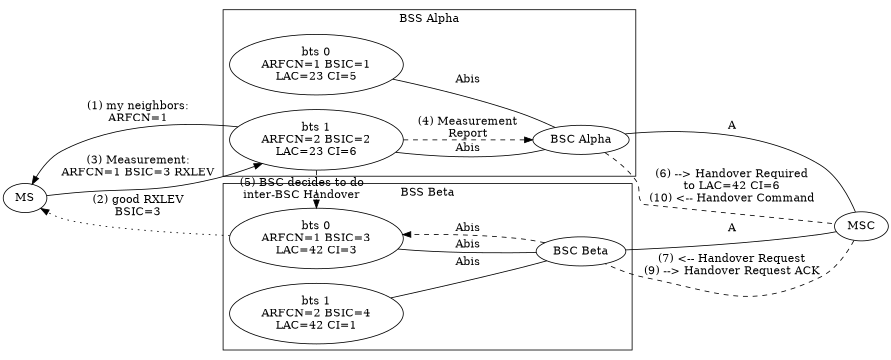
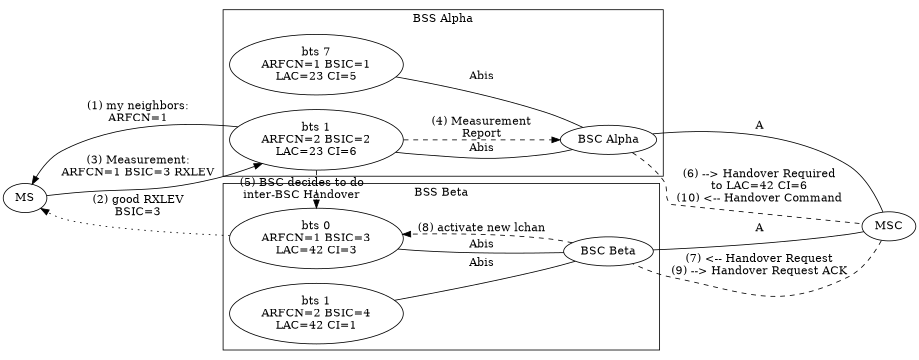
  digraph {
    rankdir=LR
    edge [arrowhead=none]
-   n1 [label="bts 0\nARFCN=1 BSIC=1\nLAC=23 CI=5" rank=min]
+   n1 [label="bts 7\nARFCN=1 BSIC=1\nLAC=23 CI=5" rank=min]
    n2 [label="BSC Alpha"]
    n3 [label="bts 1\nARFCN=2 BSIC=2\nLAC=23 CI=6" rank=min]
    n4 [label="bts 0\nARFCN=1 BSIC=3\nLAC=42 CI=3" rank=min]
    n5 [label="BSC Beta"]
    n6 [label="bts 1\nARFCN=2 BSIC=4\nLAC=42 CI=1" rank=min]
    MS
    MSC
    subgraph cluster_1 {
      label="BSS Alpha"
      n1
      n2
      n3
    }
    subgraph cluster_2 {
      label="BSS Beta"
      n4
      n5
      n6
    }
    n1 -> n2 [label=Abis]
    n2 -> MSC [label=A]
    n2 -> MSC [constraint=false label="(6) --> Handover Required\nto LAC=42 CI=6\n(10) <-- Handover Command" style=dashed]
    n3 -> n2 [label=Abis]
    n3 -> n2 [label="(4) Measurement\nReport" style=dashed arrowhead=""]
    n3 -> n4 [constraint=false label="(5) BSC decides to do\ninter-BSC Handover" style=dashed arrowhead=""]
    n3 -> MS [label="(1) my neighbors:\nARFCN=1" arrowhead=""]
    n4 -> n5 [label=Abis]
    n4 -> MS [label="(2) good RXLEV\nBSIC=3" style=dotted arrowhead=""]
-   n5 -> n4 [constraint=false label=Abis style=dashed arrowhead=""]
+   n5 -> n4 [constraint=false label="(8) activate new lchan" style=dashed arrowhead=""]
    n5 -> MSC [label=A]
    n6 -> n5 [label=Abis]
    MS -> n1 [style=invisible]
    MS -> n3 [label="(3) Measurement:\nARFCN=1 BSIC=3 RXLEV" arrowhead=""]
    MS -> n4 [style=invisible]
    MS -> n6 [style=invisible]
    MSC -> n5 [constraint=false label="(7) <-- Handover Request\n(9) --> Handover Request ACK" style=dashed]
  }
